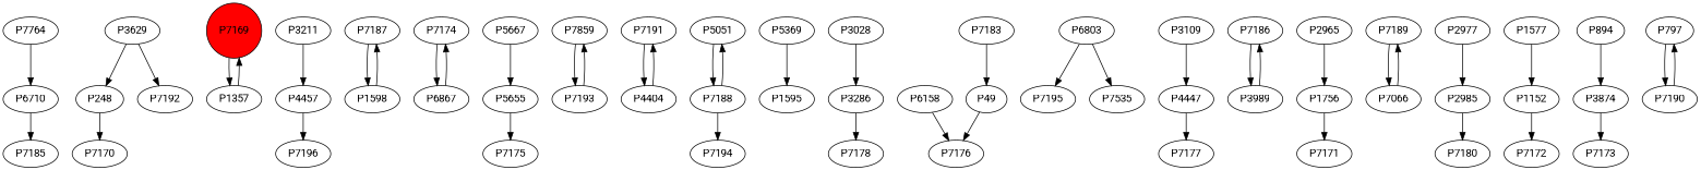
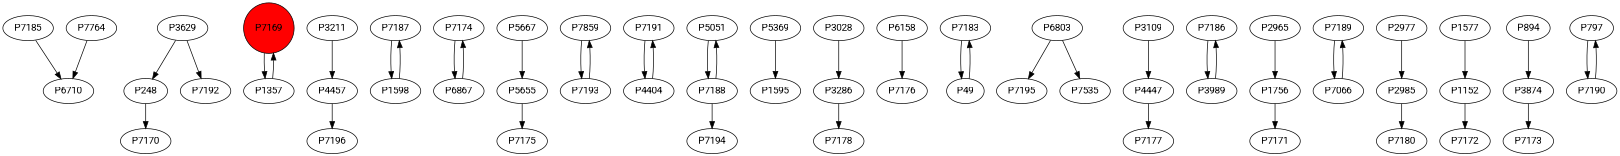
  digraph {
    fontname=Roboto
    node [fontname=Roboto]
    edge [fontname=Roboto]
    P6710
    P7185
    P248
    P7170
    P3629
    P7192
    P7169 [fillcolor=red shape=circle style=filled]
    P1357
    P4457
    P7196
    P7187
    P1598
    P7174
    P6867
    P5655
    P7175
    P7859
    P7193
    P7191
    P4404
    P5051
    P7188
    P7194
    P5369
    P1595
    P3286
    P7178
    P6158
    P7176
    P7183
    P49
    P6803
    P7195
    P7535
    P7764
    P3109
    P4447
    P7177
    P7186
    P3989
    P3028
    P2965
    P1756
    P7171
    P7189
    P7066
    P2977
    P2985
    P7180
    P1577
    P1152
    P7172
    P3211
    P3874
    P7173
    P5667
    P797
    P7190
    P894
-   P6710 -> P7185
+   P7185 -> P6710
    P248 -> P7170
    P3629 -> P248
    P3629 -> P7192
    P7169 -> P1357
    P1357 -> P7169
    P4457 -> P7196
    P7187 -> P1598
    P1598 -> P7187
    P7174 -> P6867
    P6867 -> P7174
    P5655 -> P7175
    P7859 -> P7193
    P7193 -> P7859
    P7191 -> P4404
    P4404 -> P7191
    P5051 -> P7188
    P7188 -> P5051
    P7188 -> P7194
    P5369 -> P1595
    P3286 -> P7178
    P6158 -> P7176
    P7183 -> P49
-   P49 -> P7176
+   P49 -> P7183
    P6803 -> P7195
    P6803 -> P7535
    P7764 -> P6710
    P3109 -> P4447
    P4447 -> P7177
    P7186 -> P3989
    P3989 -> P7186
    P3028 -> P3286
    P2965 -> P1756
    P1756 -> P7171
    P7189 -> P7066
    P7066 -> P7189
    P2977 -> P2985
    P2985 -> P7180
    P1577 -> P1152
    P1152 -> P7172
    P3211 -> P4457
    P3874 -> P7173
    P5667 -> P5655
    P797 -> P7190
    P7190 -> P797
    P894 -> P3874
  }
